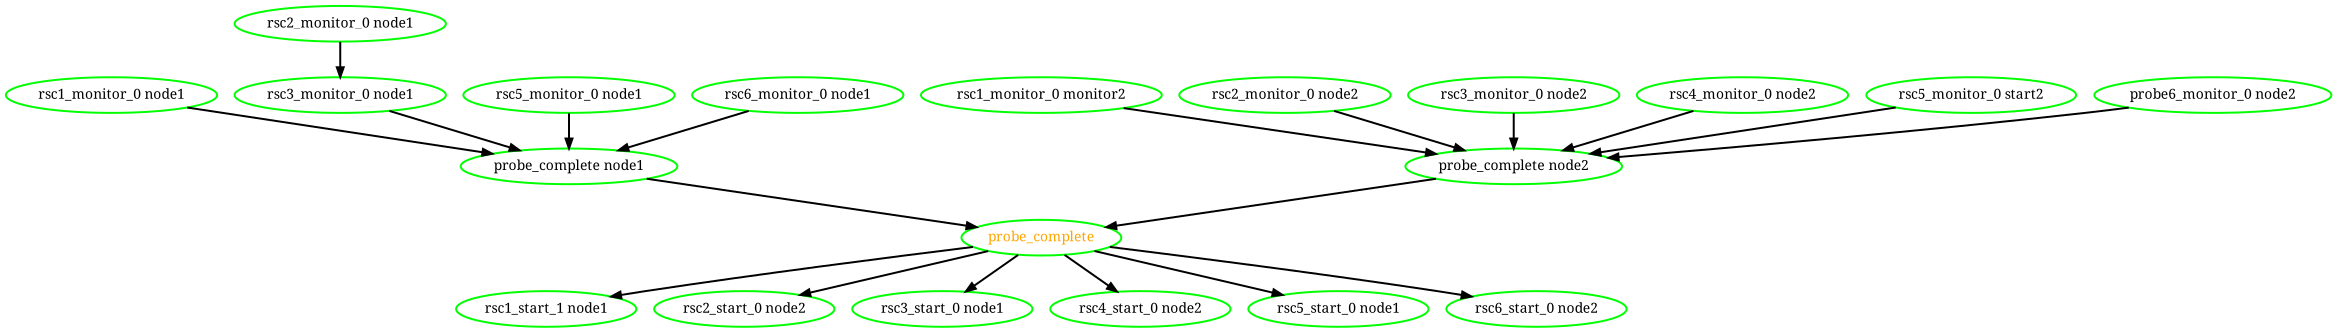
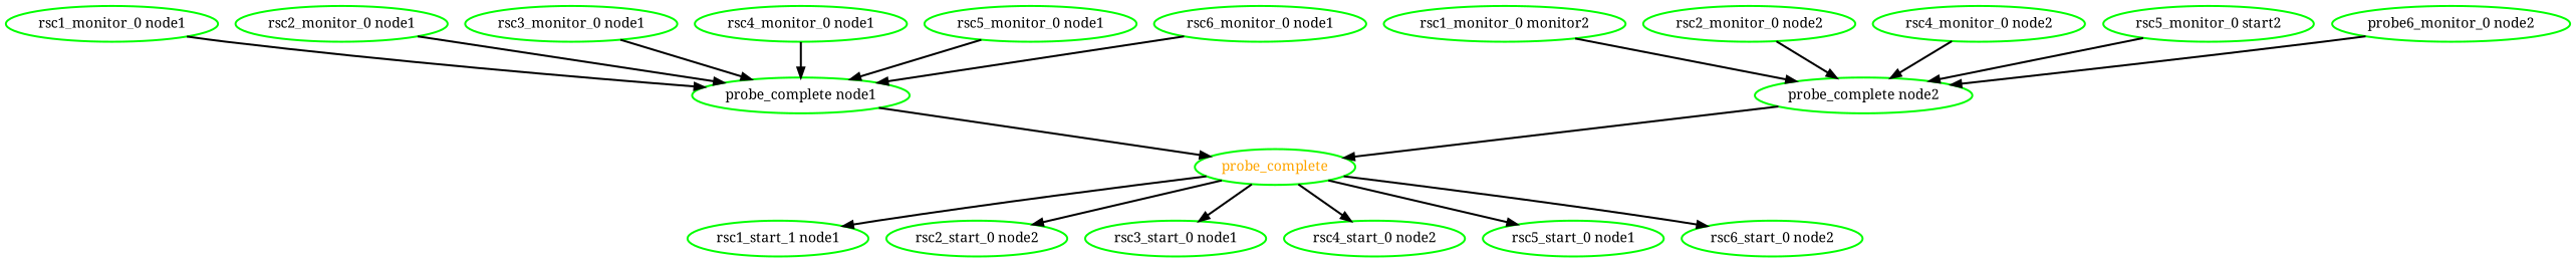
  digraph {
    fontname="Noto Serif"
    node [color=green fontcolor=black fontname="Noto Serif" style=bold]
    edge [fontname="Noto Serif" style=bold]
    probe_complete [fontcolor=orange]
    "probe_complete node1"
    n3 [label="rsc1_start_1 node1"]
    "rsc2_start_0 node2"
    "rsc3_start_0 node1"
    "rsc4_start_0 node2"
    "rsc5_start_0 node1"
    "rsc6_start_0 node2"
    "probe_complete node2"
    "rsc1_monitor_0 node1"
    n11 [label="rsc1_monitor_0 monitor2"]
    "rsc2_monitor_0 node1"
    "rsc2_monitor_0 node2"
    "rsc3_monitor_0 node1"
-   "rsc3_monitor_0 node2"
+   "rsc4_monitor_0 node1"
    "rsc4_monitor_0 node2"
    "rsc5_monitor_0 node1"
    n19 [label="rsc5_monitor_0 start2"]
    "rsc6_monitor_0 node1"
    n21 [label="probe6_monitor_0 node2"]
    probe_complete -> n3
    probe_complete -> "rsc2_start_0 node2"
    probe_complete -> "rsc3_start_0 node1"
    probe_complete -> "rsc4_start_0 node2"
    probe_complete -> "rsc5_start_0 node1"
    probe_complete -> "rsc6_start_0 node2"
    "probe_complete node1" -> probe_complete
    "probe_complete node2" -> probe_complete
    "rsc1_monitor_0 node1" -> "probe_complete node1"
    n11 -> "probe_complete node2"
-   "rsc2_monitor_0 node1" -> "rsc3_monitor_0 node1"
+   "rsc2_monitor_0 node1" -> "probe_complete node1"
    "rsc2_monitor_0 node2" -> "probe_complete node2"
    "rsc3_monitor_0 node1" -> "probe_complete node1"
-   "rsc3_monitor_0 node2" -> "probe_complete node2"
+   "rsc4_monitor_0 node1" -> "probe_complete node1"
    "rsc4_monitor_0 node2" -> "probe_complete node2"
    "rsc5_monitor_0 node1" -> "probe_complete node1"
    n19 -> "probe_complete node2"
    "rsc6_monitor_0 node1" -> "probe_complete node1"
    n21 -> "probe_complete node2"
  }
